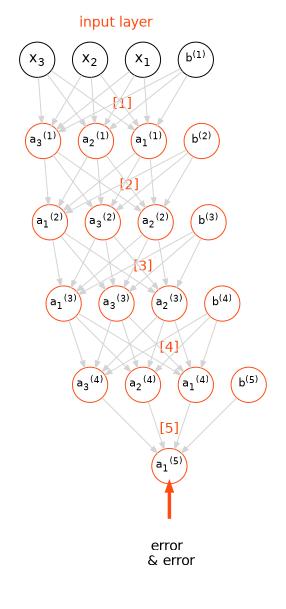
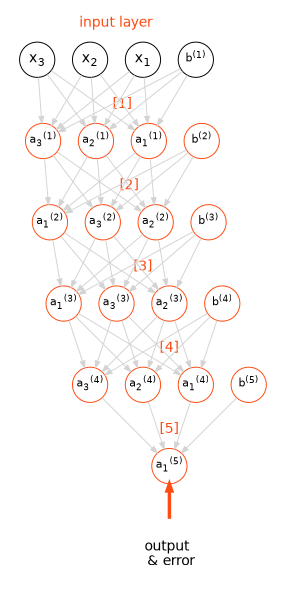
  digraph {
    fontname=helvetica
    rankdir=TB
    splines=line
    node [color="#FF4A11" fixedsize=true fontname=helvetica fontsize=11 shape=circle style=solid]
    edge [arrowsize=.7 color=lightgrey fontname=helvetica]
    n1 [label=<b<SUP>(2)</SUP>>]
    n2 [label=<a<SUB>2</SUB><SUP>(1)</SUP>>]
    n3 [label=<a<SUB>3</SUB><SUP>(1)</SUP>>]
    n4 [label=<a<SUB>1</SUB><SUP>(1)</SUP>>]
    n5 [color=black label=<b<SUP>(1)</SUP>>]
    n6 [color=black label=<x<SUB>1</SUB>> fontsize=""]
    n7 [color=black label=<x<SUB>2</SUB>> fontsize=""]
    n8 [color=black label=<x<SUB>3</SUB>> fontsize=""]
    n9 [label=<b<SUP>(3)</SUP>>]
    n10 [label=<a<SUB>2</SUB><SUP>(2)</SUP>>]
    n11 [label=<a<SUB>3</SUB><SUP>(2)</SUP>>]
    n12 [label=<a<SUB>1</SUB><SUP>(2)</SUP>>]
    n13 [label=<b<SUP>(4)</SUP>>]
    n14 [label=<a<SUB>2</SUB><SUP>(3)</SUP>>]
    n15 [label=<a<SUB>3</SUB><SUP>(3)</SUP>>]
    n16 [label=<a<SUB>1</SUB><SUP>(3)</SUP>>]
    n17 [label=<b<SUP>(5)</SUP>>]
    n18 [label=<a<SUB>1</SUB><SUP>(4)</SUP>>]
    n19 [label=<a<SUB>2</SUB><SUP>(4)</SUP>>]
    n20 [label=<a<SUB>3</SUB><SUP>(4)</SUP>>]
    n21 [label=<a<SUB>1</SUB><SUP>(5)</SUP>>]
-   n22 [color=transparent label="error \n & error" width=1 fontsize=""]
+   n22 [color=transparent label="output \n & error" width=1 fontsize=""]
    subgraph cluster_1 {
      color=white
      label=<<font color="#FF4A11">[1]</font>>
      n1
      n2
      n3
      n4
    }
    subgraph cluster_2 {
      color=white
      label=<<font color="#FF4A11">input layer</font>>
      n5
      n6
      n7
      n8
    }
    subgraph cluster_3 {
      color=white
      label=<<font color="#FF4A11">[2]</font>>
      n9
      n10
      n11
      n12
    }
    subgraph cluster_4 {
      color=white
      label=<<font color="#FF4A11">[3]</font>>
      n13
      n14
      n15
      n16
    }
    subgraph cluster_5 {
      color=white
      label=<<font color="#FF4A11">[4]</font>>
      n17
      n18
      n19
      n20
    }
    subgraph cluster_6 {
      color=white
      label=<<font color="#FF4A11">[5]</font>>
      n21
    }
    subgraph cluster_7 {
      color=white
      n22
    }
    n1 -> n10
    n1 -> n11
    n1 -> n12
    n2 -> n10
    n2 -> n11
    n2 -> n12
    n3 -> n10
    n3 -> n11
    n3 -> n12
    n4 -> n10
    n4 -> n11
    n4 -> n12
    n5 -> n2
    n5 -> n3
    n5 -> n4
    n6 -> n2
    n6 -> n3
    n6 -> n4
    n7 -> n2
    n7 -> n3
    n7 -> n4
    n8 -> n2
    n8 -> n3
    n8 -> n4
    n9 -> n14
    n9 -> n15
    n9 -> n16
    n10 -> n14
    n10 -> n15
    n10 -> n16
    n11 -> n14
    n11 -> n15
    n11 -> n16
    n12 -> n14
    n12 -> n15
    n12 -> n16
    n13 -> n18
    n13 -> n19
    n13 -> n20
    n14 -> n18
    n14 -> n19
    n14 -> n20
    n15 -> n18
    n15 -> n19
    n15 -> n20
    n16 -> n18
    n16 -> n19
    n16 -> n20
    n17 -> n21
    n18 -> n21
    n19 -> n21
    n20 -> n21
    n21 -> n22 [color="#FF4A11" dir=back penwidth=3.5]
  }
